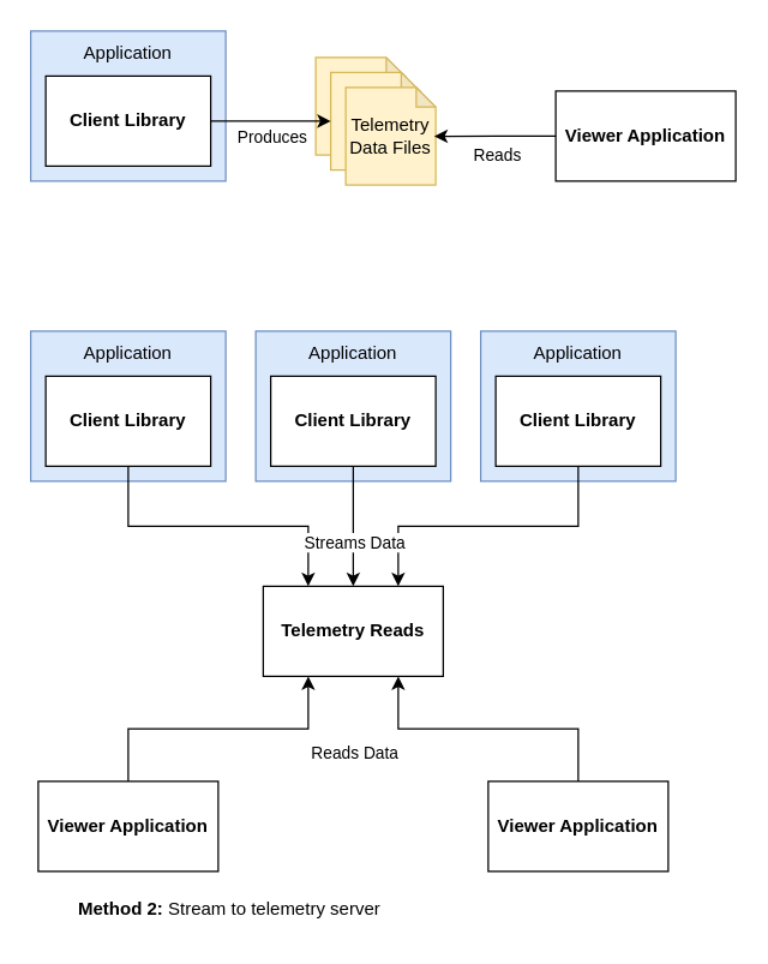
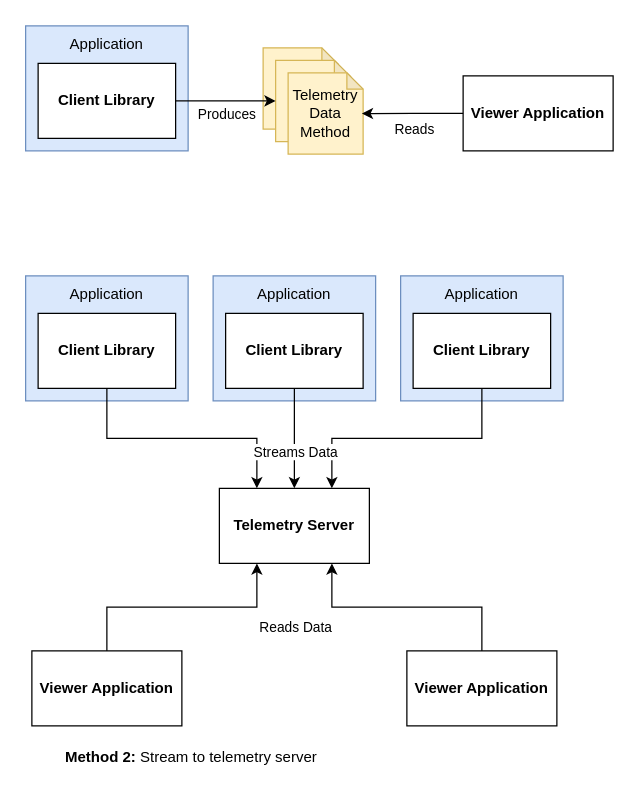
  <mxCell id="0" />
  <mxCell id="1" parent="0" />
  <mxCell id="2" value="" style="rounded=0;whiteSpace=wrap;html=1;fillColor=#dae8fc;strokeColor=#6c8ebf;" vertex="1" parent="1"><mxGeometry x="20" y="20" width="130" height="100" as="geometry" /></mxCell>
  <mxCell id="3" value="&lt;b&gt;Client Library&lt;/b&gt;" style="rounded=0;whiteSpace=wrap;html=1;" vertex="1" parent="1"><mxGeometry x="30" y="50" width="110" height="60" as="geometry" /></mxCell>
  <mxCell id="4" value="" style="group" vertex="1" connectable="0" parent="1"><mxGeometry x="210" y="37.5" width="80" height="85" as="geometry" /></mxCell>
  <mxCell id="5" value="" style="shape=note;whiteSpace=wrap;html=1;backgroundOutline=1;darkOpacity=0.05;size=13;fillColor=#fff2cc;strokeColor=#d6b656;" vertex="1" parent="4"><mxGeometry width="60" height="65" as="geometry" /></mxCell>
  <mxCell id="6" value="" style="shape=note;whiteSpace=wrap;html=1;backgroundOutline=1;darkOpacity=0.05;size=13;fillColor=#fff2cc;strokeColor=#d6b656;" vertex="1" parent="4"><mxGeometry x="10" y="10" width="60" height="65" as="geometry" /></mxCell>
- <mxCell id="7" value="Telemetry&lt;div&gt;Data Files&lt;/div&gt;" style="shape=note;whiteSpace=wrap;html=1;backgroundOutline=1;darkOpacity=0.05;size=13;fillColor=#fff2cc;strokeColor=#d6b656;" vertex="1" parent="4"><mxGeometry x="20" y="20" width="60" height="65" as="geometry" /></mxCell>
+ <mxCell id="7" value="Telemetry&lt;div&gt;Data Method&lt;/div&gt;" style="shape=note;whiteSpace=wrap;html=1;backgroundOutline=1;darkOpacity=0.05;size=13;fillColor=#fff2cc;strokeColor=#d6b656;" vertex="1" parent="4"><mxGeometry x="20" y="20" width="60" height="65" as="geometry" /></mxCell>
  <mxCell id="8" style="edgeStyle=orthogonalEdgeStyle;rounded=0;orthogonalLoop=1;jettySize=auto;html=1;entryX=0;entryY=0.5;entryDx=0;entryDy=0;entryPerimeter=0;" edge="1" parent="1" source="3" target="6"><mxGeometry relative="1" as="geometry" /></mxCell>
  <mxCell id="9" value="Produces" style="edgeLabel;html=1;align=center;verticalAlign=middle;resizable=0;points=[];" vertex="1" connectable="0" parent="8"><mxGeometry x="-0.299" y="-1" relative="1" as="geometry"><mxPoint x="12" y="9" as="offset" /></mxGeometry></mxCell>
  <mxCell id="10" value="&lt;b&gt;Viewer Application&lt;/b&gt;" style="rounded=0;whiteSpace=wrap;html=1;" vertex="1" parent="1"><mxGeometry x="370" y="60" width="120" height="60" as="geometry" /></mxCell>
  <mxCell id="11" value="&lt;b&gt;Method 2: &lt;/b&gt;Stream to telemetry server" style="text;html=1;align=left;verticalAlign=middle;whiteSpace=wrap;rounded=0;" vertex="1" parent="1"><mxGeometry x="50" y="590" width="210" height="30" as="geometry" /></mxCell>
  <mxCell id="12" value="&lt;span&gt;Application&lt;/span&gt;" style="text;html=1;align=center;verticalAlign=middle;whiteSpace=wrap;rounded=0;fontStyle=0" vertex="1" parent="1"><mxGeometry x="40" y="20" width="90" height="30" as="geometry" /></mxCell>
  <mxCell id="13" value="" style="rounded=0;whiteSpace=wrap;html=1;fillColor=#dae8fc;strokeColor=#6c8ebf;" vertex="1" parent="1"><mxGeometry x="20" y="220" width="130" height="100" as="geometry" /></mxCell>
  <mxCell id="14" style="edgeStyle=orthogonalEdgeStyle;rounded=0;orthogonalLoop=1;jettySize=auto;html=1;entryX=0.25;entryY=0;entryDx=0;entryDy=0;exitX=0.5;exitY=1;exitDx=0;exitDy=0;" edge="1" parent="1" source="15" target="26"><mxGeometry relative="1" as="geometry" /></mxCell>
  <mxCell id="15" value="&lt;b&gt;Client Library&lt;/b&gt;" style="rounded=0;whiteSpace=wrap;html=1;" vertex="1" parent="1"><mxGeometry x="30" y="250" width="110" height="60" as="geometry" /></mxCell>
  <mxCell id="16" value="&lt;span&gt;Application&lt;/span&gt;" style="text;html=1;align=center;verticalAlign=middle;whiteSpace=wrap;rounded=0;fontStyle=0" vertex="1" parent="1"><mxGeometry x="40" y="220" width="90" height="30" as="geometry" /></mxCell>
  <mxCell id="17" value="" style="rounded=0;whiteSpace=wrap;html=1;fillColor=#dae8fc;strokeColor=#6c8ebf;" vertex="1" parent="1"><mxGeometry x="170" y="220" width="130" height="100" as="geometry" /></mxCell>
  <mxCell id="18" style="edgeStyle=orthogonalEdgeStyle;rounded=0;orthogonalLoop=1;jettySize=auto;html=1;entryX=0.5;entryY=0;entryDx=0;entryDy=0;" edge="1" parent="1" source="19" target="26"><mxGeometry relative="1" as="geometry" /></mxCell>
  <mxCell id="19" value="&lt;b&gt;Client Library&lt;/b&gt;" style="rounded=0;whiteSpace=wrap;html=1;" vertex="1" parent="1"><mxGeometry x="180" y="250" width="110" height="60" as="geometry" /></mxCell>
  <mxCell id="20" value="&lt;span&gt;Application&lt;/span&gt;" style="text;html=1;align=center;verticalAlign=middle;whiteSpace=wrap;rounded=0;fontStyle=0" vertex="1" parent="1"><mxGeometry x="190" y="220" width="90" height="30" as="geometry" /></mxCell>
  <mxCell id="21" value="" style="rounded=0;whiteSpace=wrap;html=1;fillColor=#dae8fc;strokeColor=#6c8ebf;" vertex="1" parent="1"><mxGeometry x="320" y="220" width="130" height="100" as="geometry" /></mxCell>
  <mxCell id="22" style="edgeStyle=orthogonalEdgeStyle;rounded=0;orthogonalLoop=1;jettySize=auto;html=1;entryX=0.75;entryY=0;entryDx=0;entryDy=0;exitX=0.5;exitY=1;exitDx=0;exitDy=0;" edge="1" parent="1" source="24" target="26"><mxGeometry relative="1" as="geometry" /></mxCell>
  <mxCell id="23" value="Streams Data" style="edgeLabel;html=1;align=center;verticalAlign=middle;resizable=0;points=[];" vertex="1" connectable="0" parent="22"><mxGeometry x="-0.145" relative="1" as="geometry"><mxPoint x="-104" y="10" as="offset" /></mxGeometry></mxCell>
  <mxCell id="24" value="&lt;b&gt;Client Library&lt;/b&gt;" style="rounded=0;whiteSpace=wrap;html=1;" vertex="1" parent="1"><mxGeometry x="330" y="250" width="110" height="60" as="geometry" /></mxCell>
  <mxCell id="25" value="&lt;span&gt;Application&lt;/span&gt;" style="text;html=1;align=center;verticalAlign=middle;whiteSpace=wrap;rounded=0;fontStyle=0" vertex="1" parent="1"><mxGeometry x="340" y="220" width="90" height="30" as="geometry" /></mxCell>
- <mxCell id="26" value="&lt;b&gt;Telemetry Reads&lt;/b&gt;" style="rounded=0;whiteSpace=wrap;html=1;" vertex="1" parent="1"><mxGeometry x="175" y="390" width="120" height="60" as="geometry" /></mxCell>
+ <mxCell id="26" value="&lt;b&gt;Telemetry Server&lt;/b&gt;" style="rounded=0;whiteSpace=wrap;html=1;" vertex="1" parent="1"><mxGeometry x="175" y="390" width="120" height="60" as="geometry" /></mxCell>
  <mxCell id="27" style="edgeStyle=orthogonalEdgeStyle;rounded=0;orthogonalLoop=1;jettySize=auto;html=1;entryX=0.25;entryY=1;entryDx=0;entryDy=0;exitX=0.5;exitY=0;exitDx=0;exitDy=0;" edge="1" parent="1" source="28" target="26"><mxGeometry relative="1" as="geometry" /></mxCell>
  <mxCell id="28" value="&lt;b&gt;Viewer Application&lt;/b&gt;" style="rounded=0;whiteSpace=wrap;html=1;" vertex="1" parent="1"><mxGeometry x="25" y="520" width="120" height="60" as="geometry" /></mxCell>
  <mxCell id="29" style="edgeStyle=orthogonalEdgeStyle;rounded=0;orthogonalLoop=1;jettySize=auto;html=1;entryX=0.75;entryY=1;entryDx=0;entryDy=0;exitX=0.5;exitY=0;exitDx=0;exitDy=0;" edge="1" parent="1" source="31" target="26"><mxGeometry relative="1" as="geometry" /></mxCell>
  <mxCell id="30" value="Reads Data" style="edgeLabel;html=1;align=center;verticalAlign=middle;resizable=0;points=[];" vertex="1" connectable="0" parent="29"><mxGeometry x="0.752" y="2" relative="1" as="geometry"><mxPoint x="-28" y="26" as="offset" /></mxGeometry></mxCell>
  <mxCell id="31" value="&lt;b&gt;Viewer Application&lt;/b&gt;" style="rounded=0;whiteSpace=wrap;html=1;" vertex="1" parent="1"><mxGeometry x="325" y="520" width="120" height="60" as="geometry" /></mxCell>
  <mxCell id="32" style="edgeStyle=orthogonalEdgeStyle;rounded=0;orthogonalLoop=1;jettySize=auto;html=1;entryX=0.983;entryY=0.502;entryDx=0;entryDy=0;entryPerimeter=0;" edge="1" parent="1" source="10" target="7"><mxGeometry relative="1" as="geometry" /></mxCell>
  <mxCell id="33" value="Reads" style="edgeLabel;html=1;align=center;verticalAlign=middle;resizable=0;points=[];" vertex="1" connectable="0" parent="32"><mxGeometry x="-0.123" y="2" relative="1" as="geometry"><mxPoint x="-4" y="10" as="offset" /></mxGeometry></mxCell>
